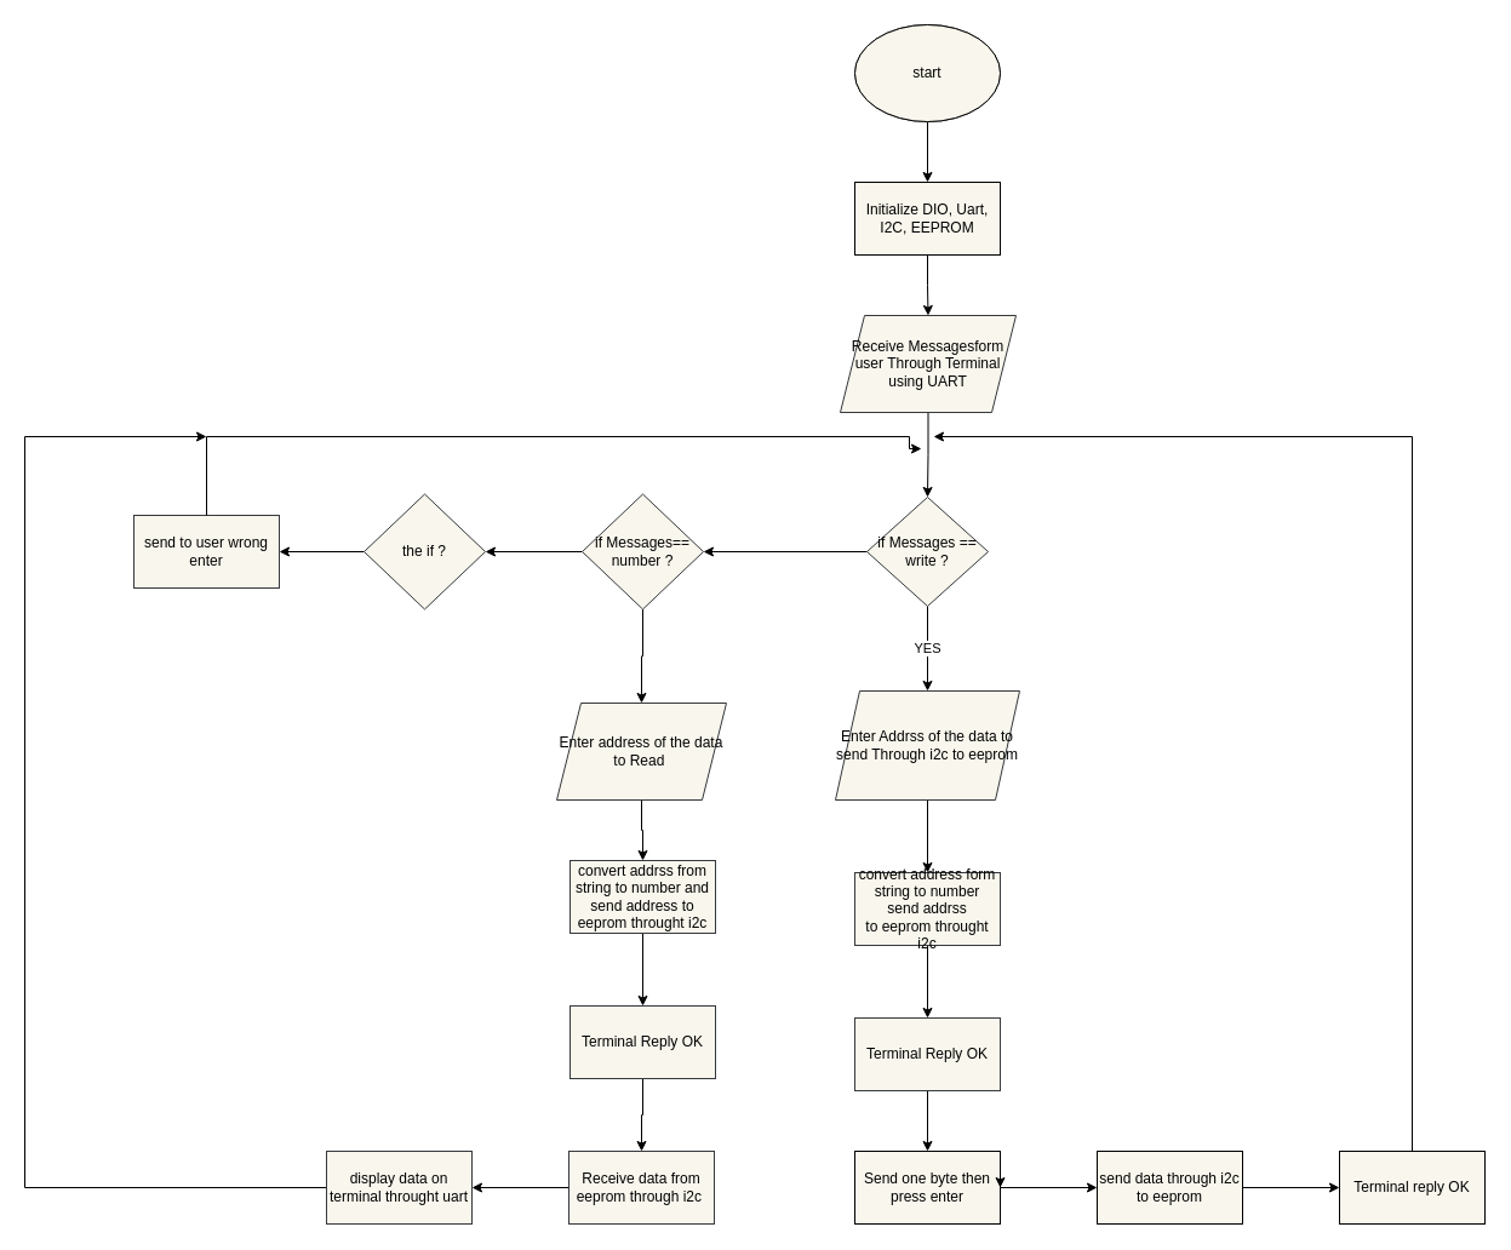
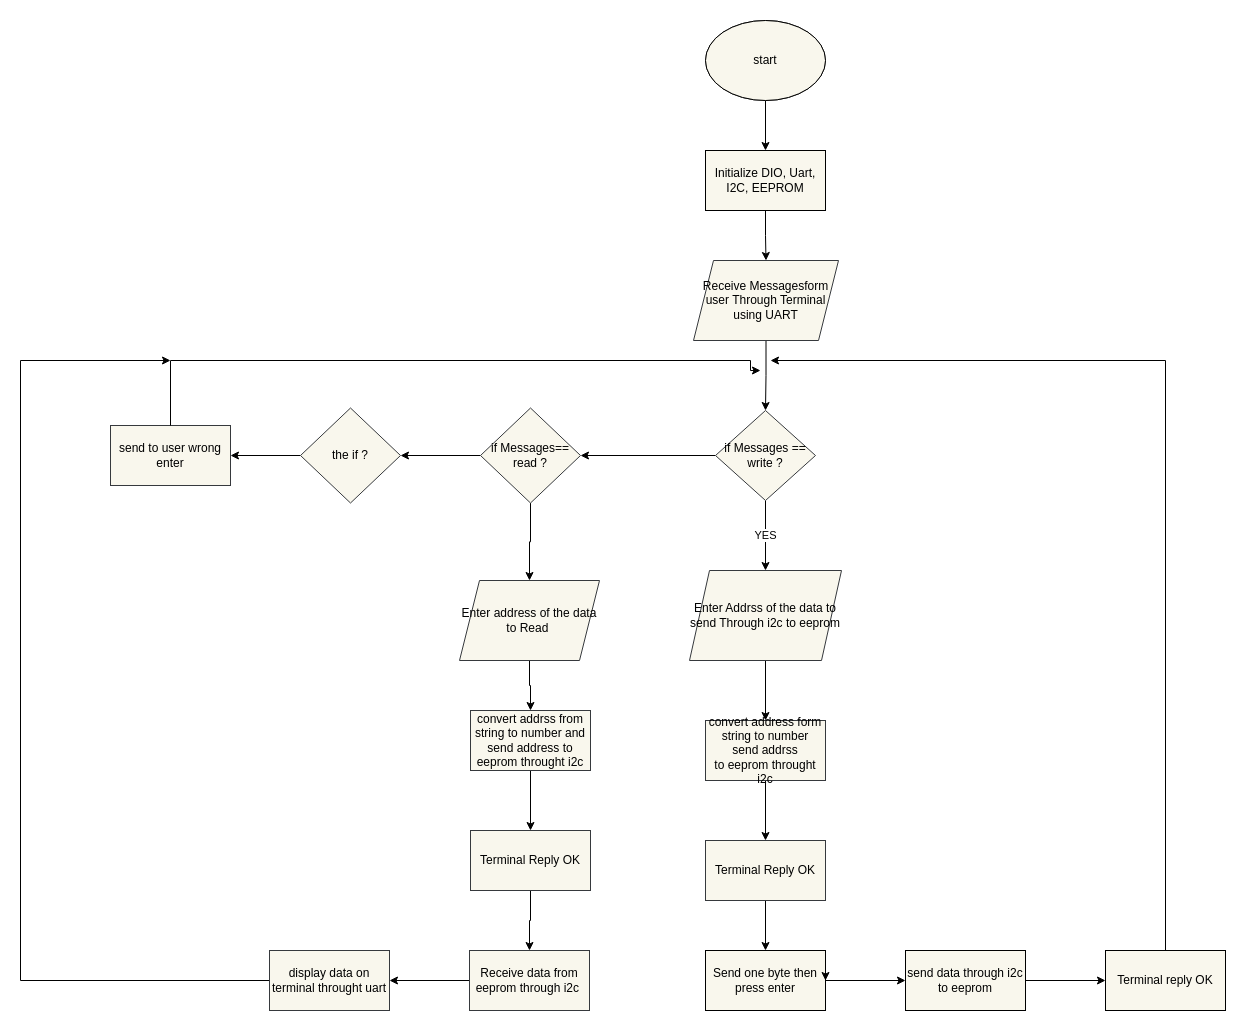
  <mxCell id="0" />
  <mxCell id="1" parent="0" />
  <mxCell id="2" value="" style="edgeStyle=orthogonalEdgeStyle;rounded=0;orthogonalLoop=1;jettySize=auto;html=1;strokeColor=#000000;" edge="1" parent="1" source="3" target="5"><mxGeometry relative="1" as="geometry" /></mxCell>
  <mxCell id="3" value="start" style="ellipse;whiteSpace=wrap;html=1;" vertex="1" parent="1"><mxGeometry x="705" y="20" width="120" height="80" as="geometry" /></mxCell>
  <mxCell id="4" value="" style="edgeStyle=orthogonalEdgeStyle;rounded=0;orthogonalLoop=1;jettySize=auto;html=1;strokeColor=#000000;" edge="1" parent="1" source="5" target="7"><mxGeometry relative="1" as="geometry" /></mxCell>
  <mxCell id="5" value="Initialize DIO, Uart, I2C, EEPROM" style="whiteSpace=wrap;html=1;fillColor=#f9f7ed;strokeColor=#000000;fontColor=#000000;" vertex="1" parent="1"><mxGeometry x="705" y="150" width="120" height="60" as="geometry" /></mxCell>
  <mxCell id="6" value="" style="edgeStyle=orthogonalEdgeStyle;rounded=0;orthogonalLoop=1;jettySize=auto;html=1;strokeColor=#000000;" edge="1" parent="1" source="7" target="10"><mxGeometry relative="1" as="geometry" /></mxCell>
  <mxCell id="7" value="Receive Messagesform user Through Terminal using UART" style="shape=parallelogram;perimeter=parallelogramPerimeter;whiteSpace=wrap;html=1;fixedSize=1;fillColor=#f9f7ed;strokeColor=#36393d;fontColor=#000000;" vertex="1" parent="1"><mxGeometry x="693" y="260" width="145" height="80" as="geometry" /></mxCell>
  <mxCell id="8" value="YES" style="edgeStyle=orthogonalEdgeStyle;rounded=0;orthogonalLoop=1;jettySize=auto;html=1;strokeColor=#000000;" edge="1" parent="1" source="10" target="12"><mxGeometry relative="1" as="geometry" /></mxCell>
  <mxCell id="9" value="" style="edgeStyle=orthogonalEdgeStyle;rounded=0;orthogonalLoop=1;jettySize=auto;html=1;strokeColor=#000000;" edge="1" parent="1" source="10" target="15"><mxGeometry relative="1" as="geometry" /></mxCell>
  <mxCell id="10" value="if Messages == write ?" style="rhombus;whiteSpace=wrap;html=1;fillColor=#f9f7ed;strokeColor=#36393d;fontColor=#000000;" vertex="1" parent="1"><mxGeometry x="715" y="410" width="100" height="90" as="geometry" /></mxCell>
  <mxCell id="11" value="" style="edgeStyle=orthogonalEdgeStyle;rounded=0;orthogonalLoop=1;jettySize=auto;html=1;strokeColor=#000000;" edge="1" parent="1" source="12" target="19"><mxGeometry relative="1" as="geometry" /></mxCell>
  <mxCell id="12" value="Enter Addrss of the data to send Through i2c to eeprom" style="shape=parallelogram;perimeter=parallelogramPerimeter;whiteSpace=wrap;html=1;fixedSize=1;fillColor=#f9f7ed;strokeColor=#36393d;fontColor=#000000;" vertex="1" parent="1"><mxGeometry x="689" y="570" width="152" height="90" as="geometry" /></mxCell>
  <mxCell id="13" value="" style="edgeStyle=orthogonalEdgeStyle;rounded=0;orthogonalLoop=1;jettySize=auto;html=1;strokeColor=#000000;" edge="1" parent="1" source="15" target="17"><mxGeometry relative="1" as="geometry" /></mxCell>
  <mxCell id="14" value="" style="edgeStyle=orthogonalEdgeStyle;rounded=0;orthogonalLoop=1;jettySize=auto;html=1;strokeColor=#000000;" edge="1" parent="1" source="15" target="37"><mxGeometry relative="1" as="geometry" /></mxCell>
- <mxCell id="15" value="if Messages== number ?" style="rhombus;whiteSpace=wrap;html=1;fillColor=#f9f7ed;strokeColor=#36393d;fontColor=#000000;" vertex="1" parent="1"><mxGeometry x="480" y="407.5" width="100" height="95" as="geometry" /></mxCell>
+ <mxCell id="15" value="if Messages== read ?" style="rhombus;whiteSpace=wrap;html=1;fillColor=#f9f7ed;strokeColor=#36393d;fontColor=#000000;" vertex="1" parent="1"><mxGeometry x="480" y="407.5" width="100" height="95" as="geometry" /></mxCell>
  <mxCell id="16" style="edgeStyle=orthogonalEdgeStyle;rounded=0;orthogonalLoop=1;jettySize=auto;html=1;entryX=0.5;entryY=0;entryDx=0;entryDy=0;strokeColor=#000000;" edge="1" parent="1" source="17" target="29"><mxGeometry relative="1" as="geometry" /></mxCell>
  <mxCell id="17" value="Enter address of the data to Read&amp;nbsp;" style="shape=parallelogram;perimeter=parallelogramPerimeter;whiteSpace=wrap;html=1;fixedSize=1;fillColor=#f9f7ed;strokeColor=#36393d;fontColor=#000000;" vertex="1" parent="1"><mxGeometry x="459" y="580" width="140" height="80" as="geometry" /></mxCell>
  <mxCell id="18" value="" style="edgeStyle=orthogonalEdgeStyle;rounded=0;orthogonalLoop=1;jettySize=auto;html=1;strokeColor=#000000;" edge="1" parent="1" source="19" target="21"><mxGeometry relative="1" as="geometry" /></mxCell>
  <mxCell id="19" value="convert address form string to number&lt;br&gt;send addrss&lt;br&gt;to eeprom throught i2c" style="whiteSpace=wrap;html=1;fillColor=#f9f7ed;strokeColor=#36393d;fontColor=#000000;" vertex="1" parent="1"><mxGeometry x="705" y="720" width="120" height="60" as="geometry" /></mxCell>
  <mxCell id="20" value="" style="edgeStyle=orthogonalEdgeStyle;rounded=0;orthogonalLoop=1;jettySize=auto;html=1;strokeColor=#000000;" edge="1" parent="1" source="21" target="23"><mxGeometry relative="1" as="geometry" /></mxCell>
  <mxCell id="21" value="Terminal Reply OK" style="whiteSpace=wrap;html=1;fillColor=#f9f7ed;strokeColor=#36393d;fontColor=#000000;" vertex="1" parent="1"><mxGeometry x="705" y="840" width="120" height="60" as="geometry" /></mxCell>
  <mxCell id="22" value="" style="edgeStyle=orthogonalEdgeStyle;rounded=0;orthogonalLoop=1;jettySize=auto;html=1;strokeColor=#000000;" edge="1" parent="1" source="23" target="25"><mxGeometry relative="1" as="geometry" /></mxCell>
  <mxCell id="23" value="Send one byte then press enter" style="whiteSpace=wrap;html=1;fillColor=#f9f7ed;fontColor=#000000;strokeColor=#000000;" vertex="1" parent="1"><mxGeometry x="705" y="950" width="120" height="60" as="geometry" /></mxCell>
  <mxCell id="24" value="" style="edgeStyle=orthogonalEdgeStyle;rounded=0;orthogonalLoop=1;jettySize=auto;html=1;strokeColor=#000000;" edge="1" parent="1" source="25" target="27"><mxGeometry relative="1" as="geometry" /></mxCell>
  <mxCell id="25" value="send data through i2c to eeprom" style="whiteSpace=wrap;html=1;fillColor=#f9f7ed;fontColor=#000000;strokeColor=#000000;" vertex="1" parent="1"><mxGeometry x="905" y="950" width="120" height="60" as="geometry" /></mxCell>
  <mxCell id="26" style="edgeStyle=orthogonalEdgeStyle;rounded=0;orthogonalLoop=1;jettySize=auto;html=1;strokeColor=#000000;" edge="1" parent="1" source="27"><mxGeometry relative="1" as="geometry"><mxPoint x="770" y="360" as="targetPoint" /><Array as="points"><mxPoint x="1165" y="360" /></Array></mxGeometry></mxCell>
  <mxCell id="27" value="Terminal reply OK" style="whiteSpace=wrap;html=1;fillColor=#f9f7ed;fontColor=#000000;strokeColor=#000000;" vertex="1" parent="1"><mxGeometry x="1105" y="950" width="120" height="60" as="geometry" /></mxCell>
  <mxCell id="28" value="" style="edgeStyle=orthogonalEdgeStyle;rounded=0;orthogonalLoop=1;jettySize=auto;html=1;strokeColor=#000000;" edge="1" parent="1" source="29" target="31"><mxGeometry relative="1" as="geometry" /></mxCell>
  <mxCell id="29" value="convert addrss from string to number and send address to eeprom throught i2c" style="whiteSpace=wrap;html=1;fillColor=#f9f7ed;strokeColor=#36393d;fontColor=#000000;" vertex="1" parent="1"><mxGeometry x="470" y="710" width="120" height="60" as="geometry" /></mxCell>
  <mxCell id="30" value="" style="edgeStyle=orthogonalEdgeStyle;rounded=0;orthogonalLoop=1;jettySize=auto;html=1;strokeColor=#000000;" edge="1" parent="1" source="31" target="33"><mxGeometry relative="1" as="geometry" /></mxCell>
  <mxCell id="31" value="Terminal Reply OK" style="whiteSpace=wrap;html=1;fillColor=#f9f7ed;strokeColor=#36393d;fontColor=#000000;" vertex="1" parent="1"><mxGeometry x="470" y="830" width="120" height="60" as="geometry" /></mxCell>
  <mxCell id="32" value="" style="edgeStyle=orthogonalEdgeStyle;rounded=0;orthogonalLoop=1;jettySize=auto;html=1;strokeColor=#000000;" edge="1" parent="1" source="33" target="35"><mxGeometry relative="1" as="geometry" /></mxCell>
  <mxCell id="33" value="Receive data from eeprom through i2c&amp;nbsp;" style="whiteSpace=wrap;html=1;fillColor=#f9f7ed;strokeColor=#36393d;fontColor=#000000;" vertex="1" parent="1"><mxGeometry x="469" y="950" width="120" height="60" as="geometry" /></mxCell>
  <mxCell id="34" style="edgeStyle=orthogonalEdgeStyle;rounded=0;orthogonalLoop=1;jettySize=auto;html=1;strokeColor=#000000;" edge="1" parent="1" source="35"><mxGeometry relative="1" as="geometry"><mxPoint x="170" y="360" as="targetPoint" /><Array as="points"><mxPoint x="20" y="980" /><mxPoint x="20" y="360" /></Array></mxGeometry></mxCell>
  <mxCell id="35" value="display data on terminal throught uart" style="whiteSpace=wrap;html=1;fillColor=#f9f7ed;strokeColor=#36393d;fontColor=#000000;" vertex="1" parent="1"><mxGeometry x="269" y="950" width="120" height="60" as="geometry" /></mxCell>
  <mxCell id="36" value="" style="edgeStyle=orthogonalEdgeStyle;rounded=0;orthogonalLoop=1;jettySize=auto;html=1;strokeColor=#000000;" edge="1" parent="1" source="37" target="38"><mxGeometry relative="1" as="geometry" /></mxCell>
  <mxCell id="37" value="the if ?" style="rhombus;whiteSpace=wrap;html=1;fillColor=#f9f7ed;strokeColor=#36393d;fontColor=#000000;" vertex="1" parent="1"><mxGeometry x="300" y="407.5" width="100" height="95" as="geometry" /></mxCell>
  <mxCell id="38" value="send to user wrong enter" style="whiteSpace=wrap;html=1;fillColor=#f9f7ed;strokeColor=#36393d;fontColor=#000000;" vertex="1" parent="1"><mxGeometry x="110" y="425" width="120" height="60" as="geometry" /></mxCell>
  <mxCell id="39" style="edgeStyle=orthogonalEdgeStyle;rounded=0;orthogonalLoop=1;jettySize=auto;html=1;strokeColor=#000000;" edge="1" parent="1" source="38"><mxGeometry relative="1" as="geometry"><mxPoint x="760" y="370" as="targetPoint" /><mxPoint x="170.01" y="425" as="sourcePoint" /><Array as="points"><mxPoint x="170" y="360" /><mxPoint x="750" y="360" /><mxPoint x="750" y="370" /></Array></mxGeometry></mxCell>
  <mxCell id="40" style="edgeStyle=orthogonalEdgeStyle;rounded=0;orthogonalLoop=1;jettySize=auto;html=1;exitX=1;exitY=0.25;exitDx=0;exitDy=0;entryX=1;entryY=0.5;entryDx=0;entryDy=0;" edge="1" parent="1" source="23" target="23"><mxGeometry relative="1" as="geometry" /></mxCell>
  <mxCell id="41" value="start" style="ellipse;whiteSpace=wrap;html=1;fillColor=#f9f7ed;strokeColor=#000000;fontColor=#000000;" vertex="1" parent="1"><mxGeometry x="705" y="20" width="120" height="80" as="geometry" /></mxCell>
